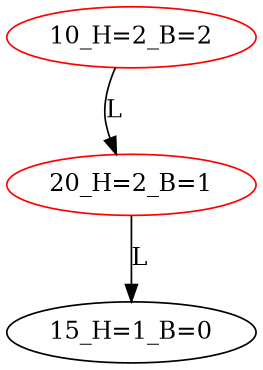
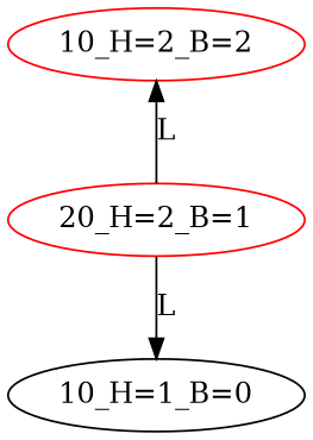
  digraph {
    node [color=red]
    n1 [label="10_H=2_B=2"]
    "20_H=2_B=1"
-   "10_H=1_B=0" [label="15_H=1_B=0" color=""]
-   n1 -> "20_H=2_B=1" [label=L]
+   "10_H=1_B=0" [color=""]
+   "20_H=2_B=1" -> n1 [label=L]
    "20_H=2_B=1" -> "10_H=1_B=0" [label=L]
  }
